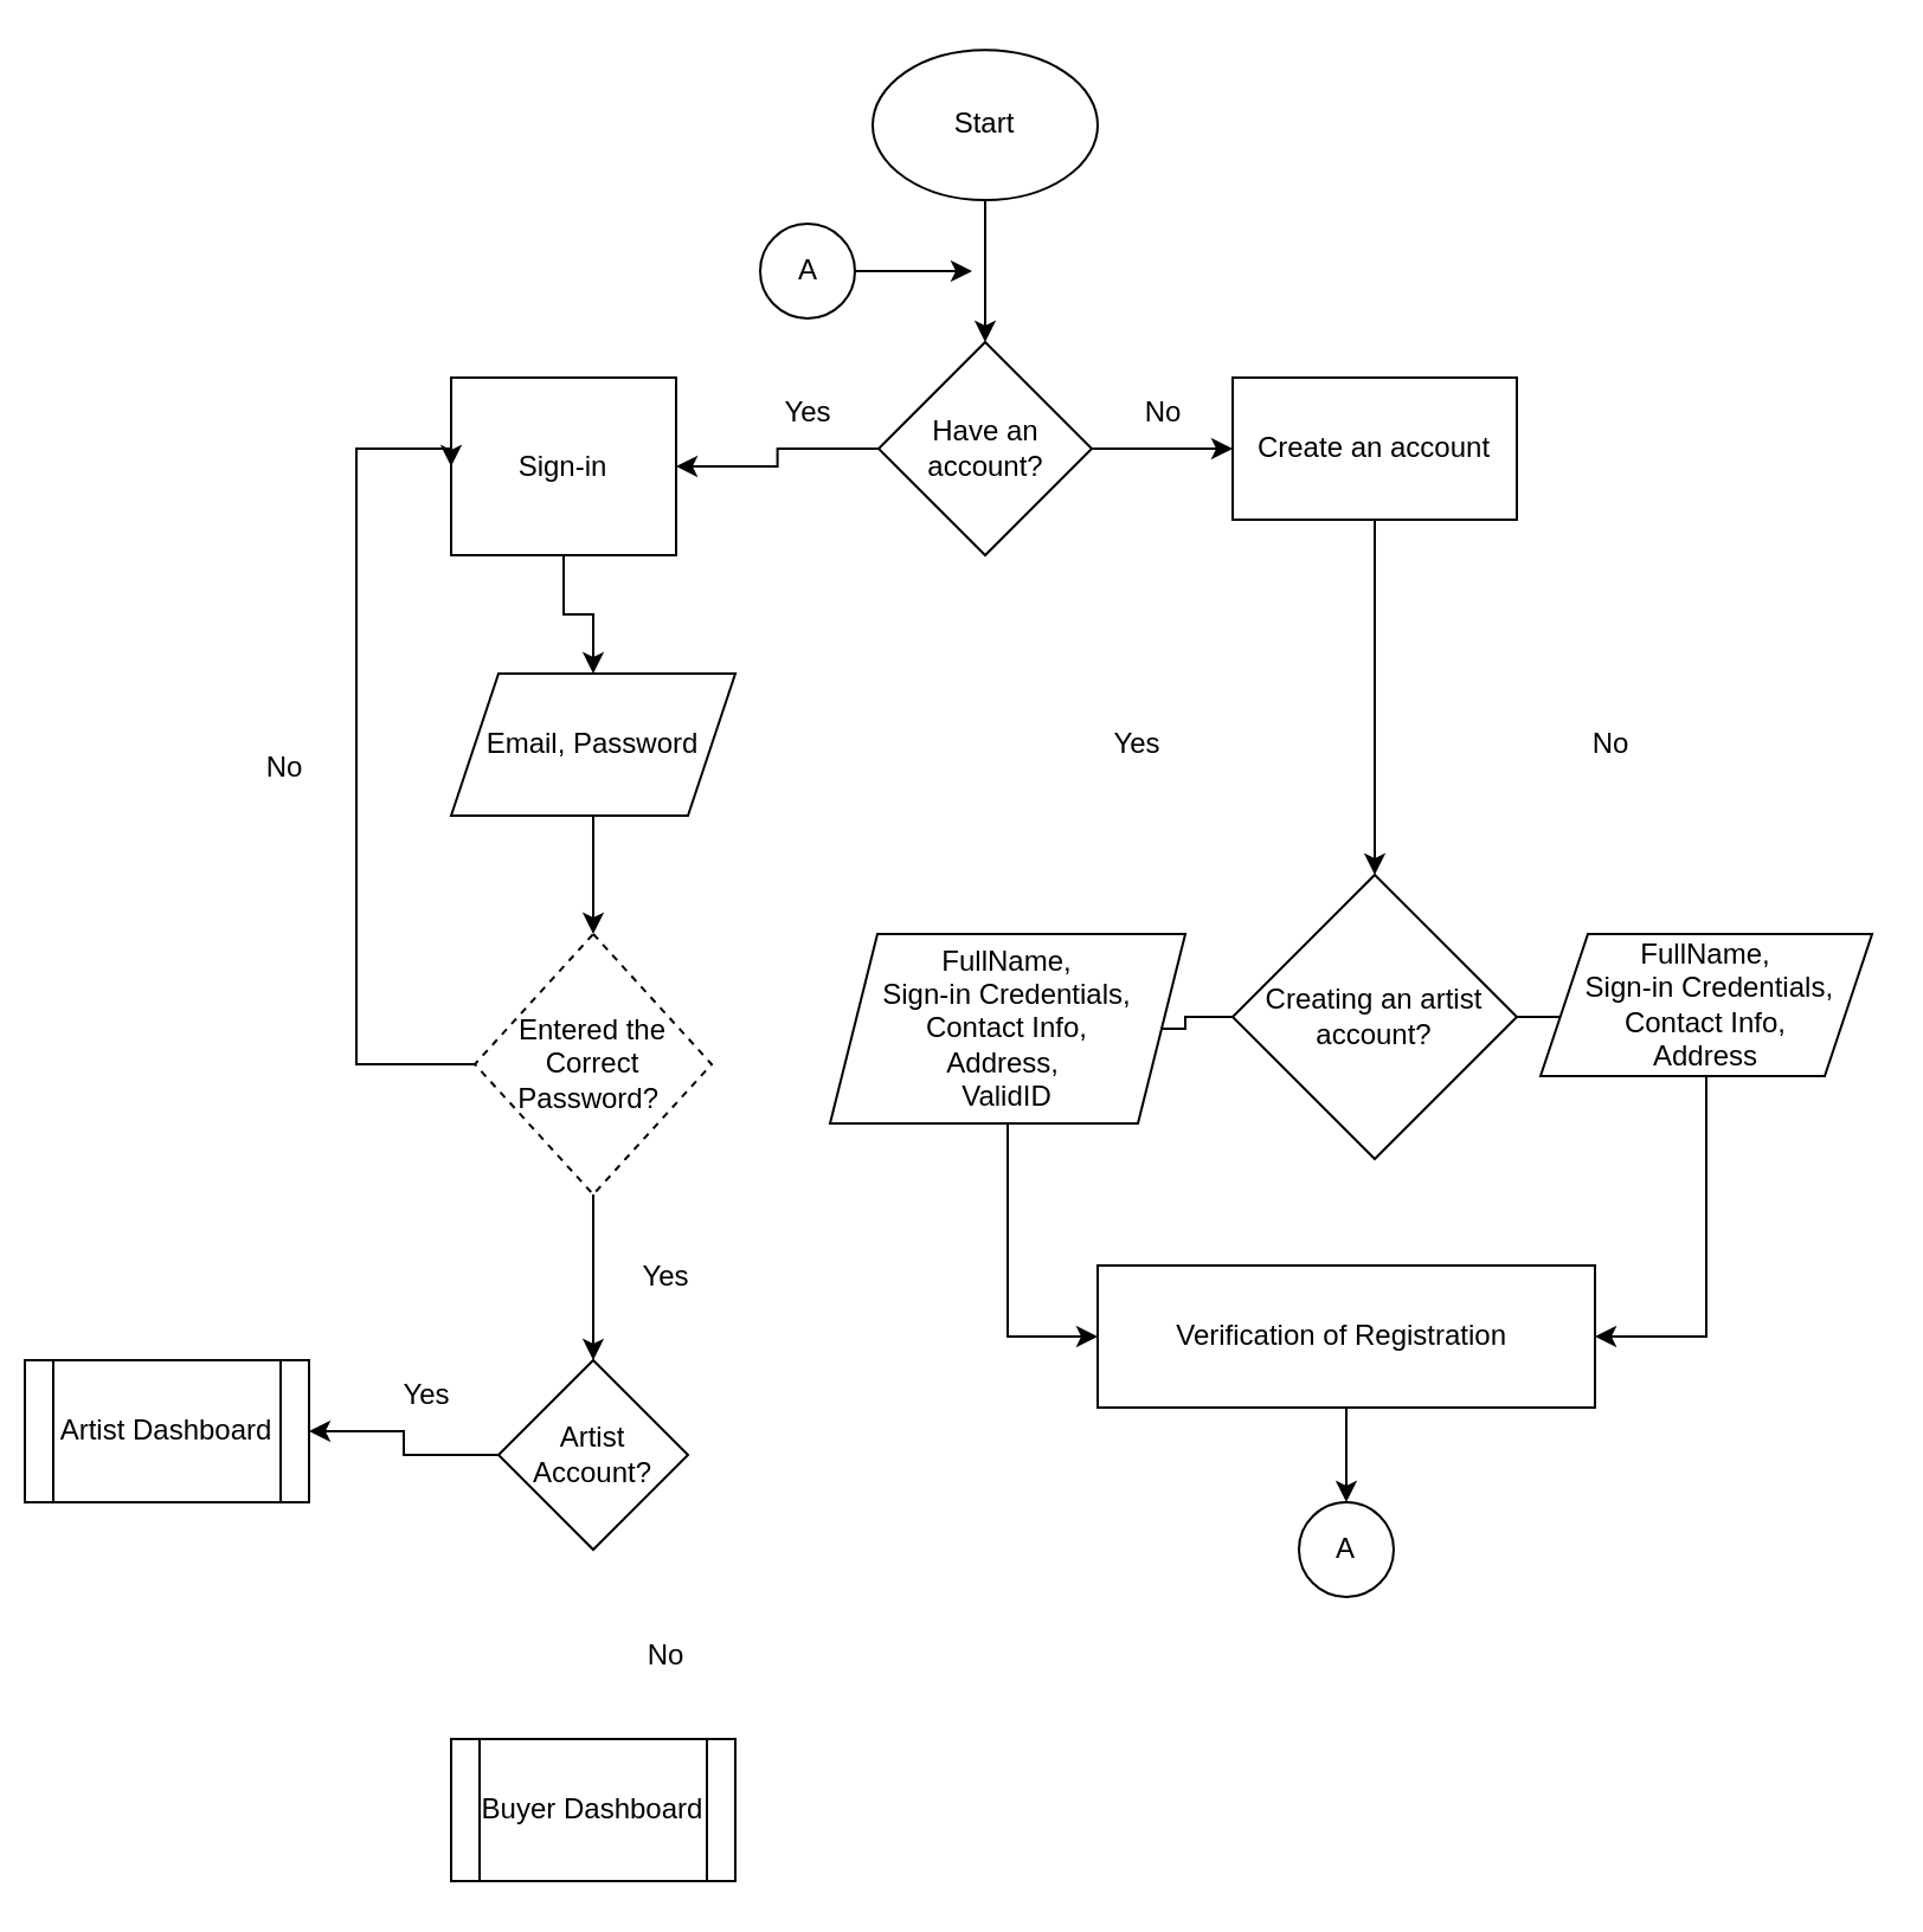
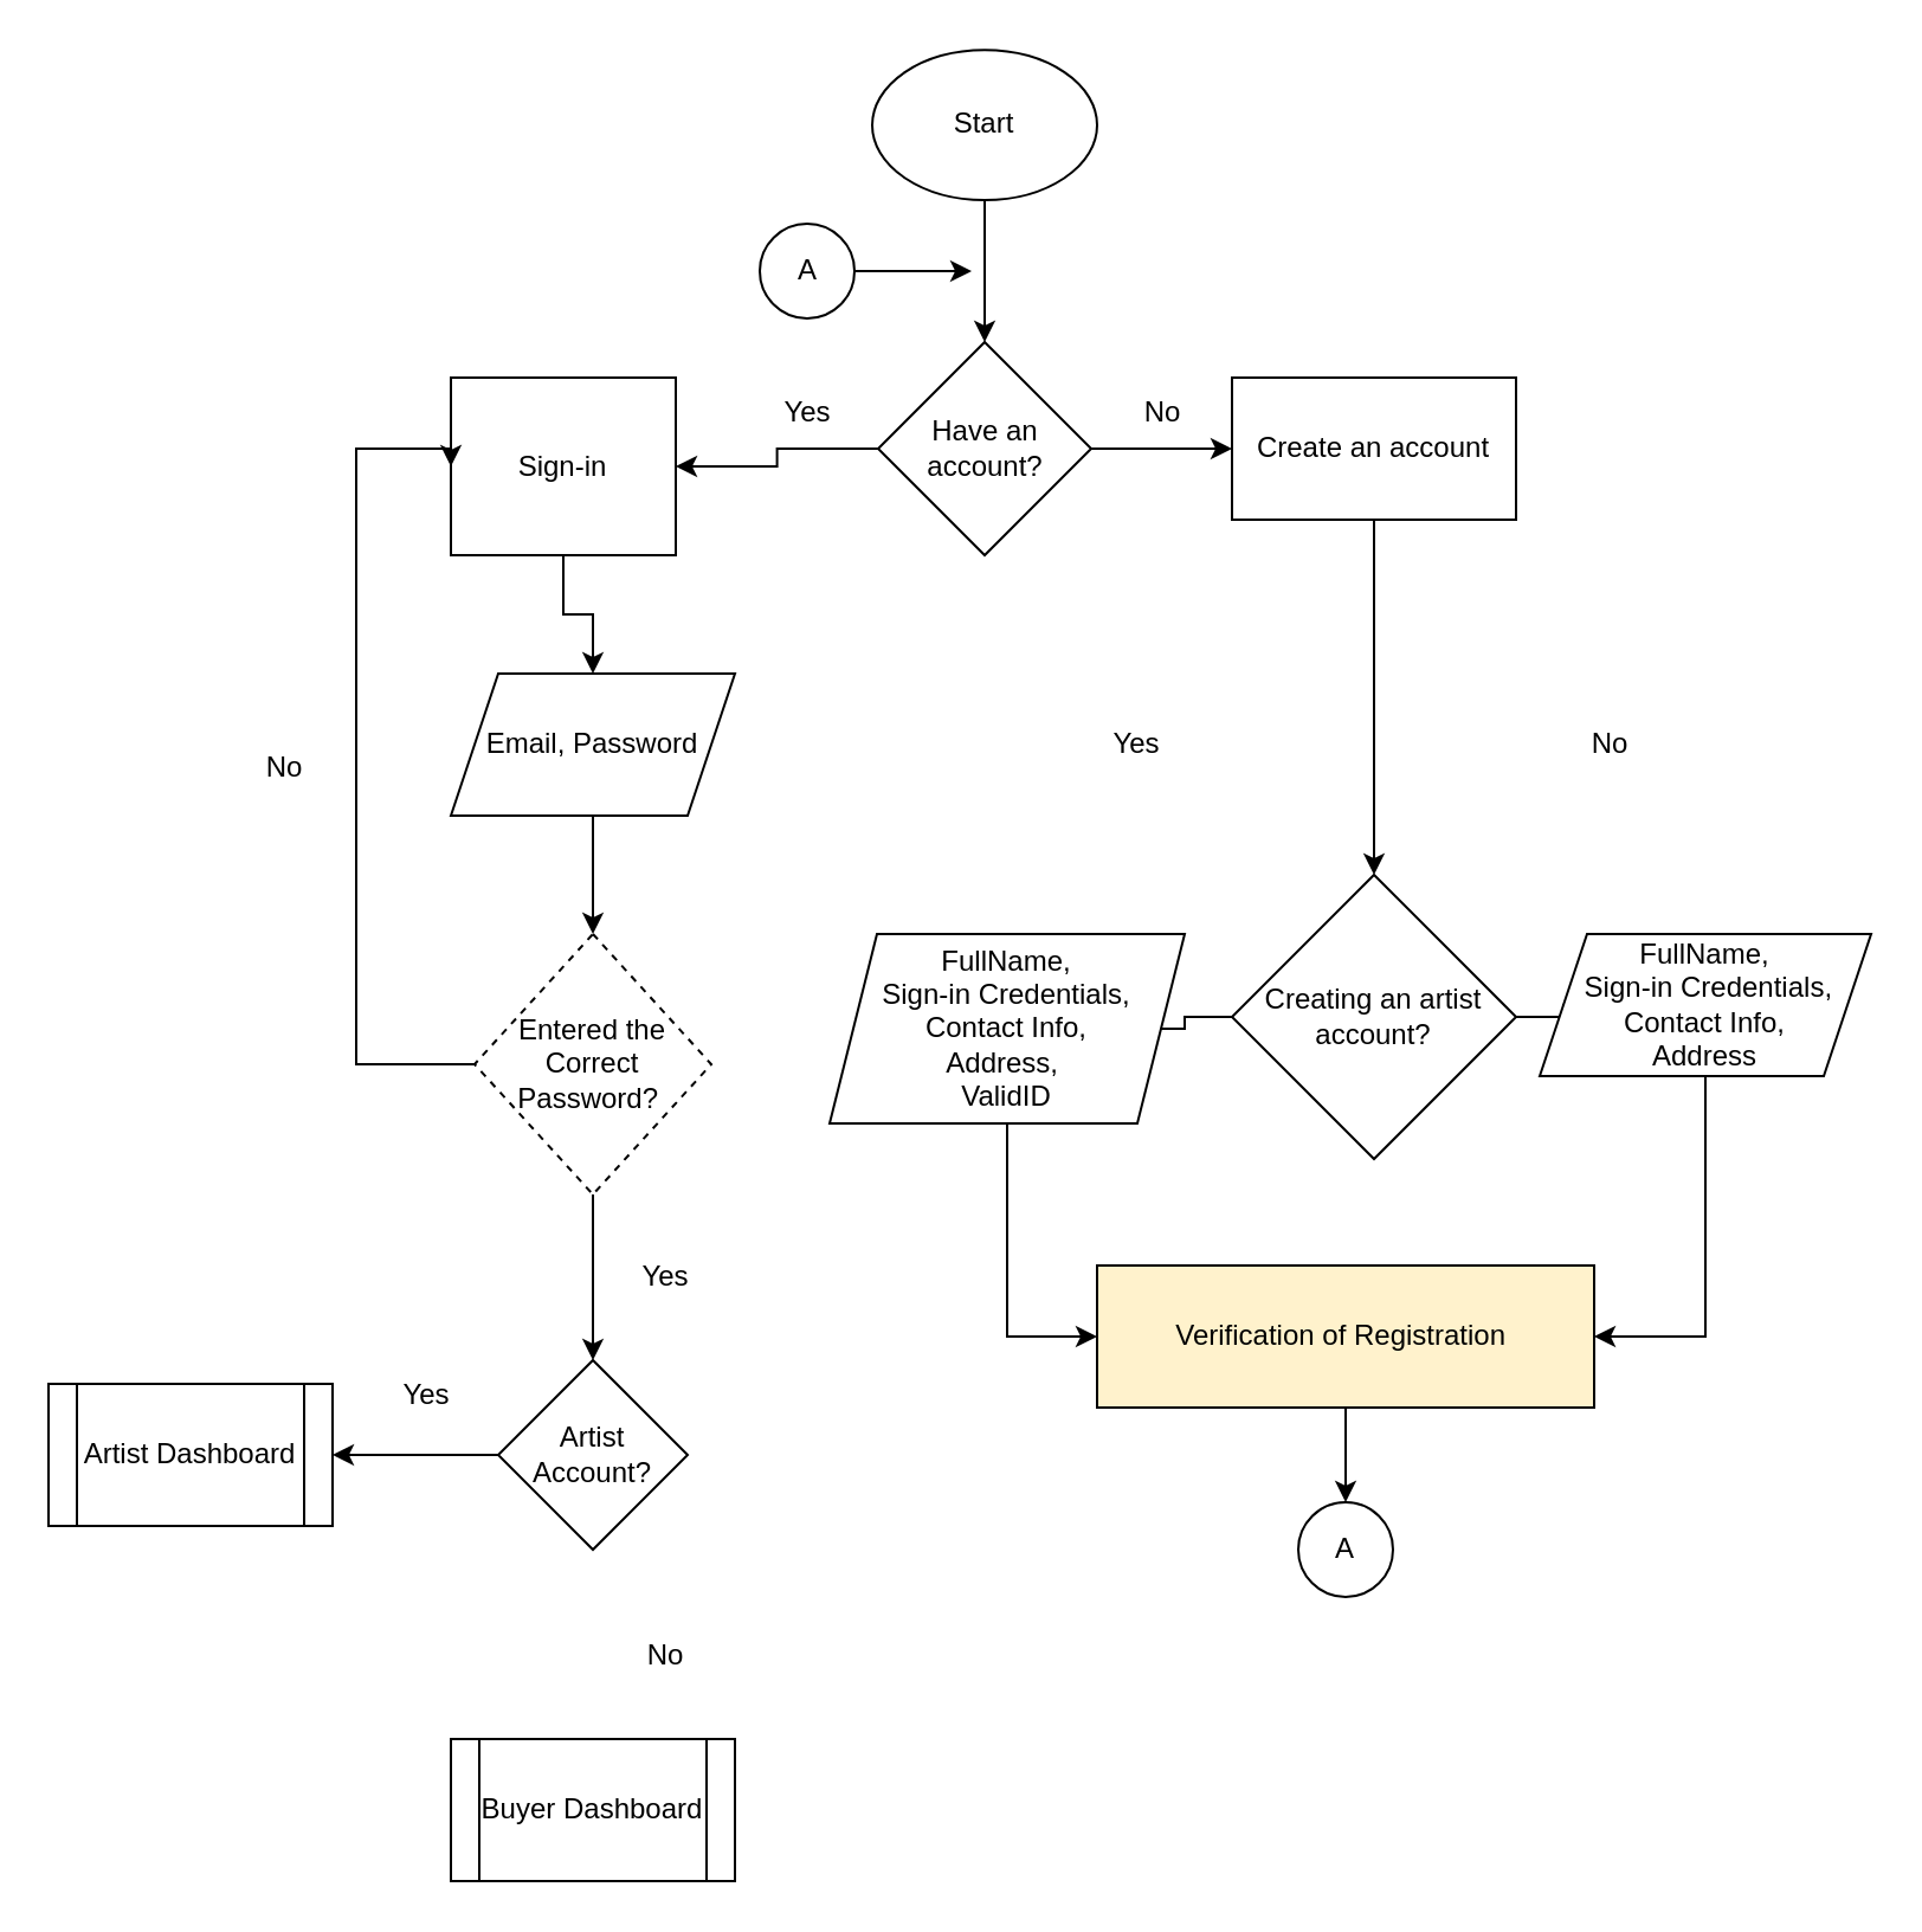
  <mxCell id="0" />
  <mxCell id="1" parent="0" />
  <mxCell id="2" style="edgeStyle=orthogonalEdgeStyle;rounded=0;orthogonalLoop=1;jettySize=auto;html=1;" edge="1" parent="1" source="3" target="6"><mxGeometry relative="1" as="geometry" /></mxCell>
  <mxCell id="3" value="Start" style="ellipse;whiteSpace=wrap;html=1;" vertex="1" parent="1"><mxGeometry x="368" y="20.67" width="95" height="63.33" as="geometry" /></mxCell>
  <mxCell id="4" style="edgeStyle=orthogonalEdgeStyle;rounded=0;orthogonalLoop=1;jettySize=auto;html=1;entryX=0;entryY=0.5;entryDx=0;entryDy=0;" edge="1" parent="1" source="6" target="10"><mxGeometry relative="1" as="geometry" /></mxCell>
  <mxCell id="5" style="edgeStyle=orthogonalEdgeStyle;rounded=0;orthogonalLoop=1;jettySize=auto;html=1;entryX=1;entryY=0.5;entryDx=0;entryDy=0;" edge="1" parent="1" source="6" target="8"><mxGeometry relative="1" as="geometry" /></mxCell>
  <mxCell id="6" value="Have an account?" style="rhombus;whiteSpace=wrap;html=1;" vertex="1" parent="1"><mxGeometry x="370.5" y="144" width="90" height="90" as="geometry" /></mxCell>
  <mxCell id="7" style="edgeStyle=orthogonalEdgeStyle;rounded=0;orthogonalLoop=1;jettySize=auto;html=1;" edge="1" parent="1" source="8" target="14"><mxGeometry relative="1" as="geometry"><mxPoint x="250" y="294" as="targetPoint" /></mxGeometry></mxCell>
  <mxCell id="8" value="Sign-in" style="rounded=0;whiteSpace=wrap;html=1;" vertex="1" parent="1"><mxGeometry x="190" y="159" width="95" height="75" as="geometry" /></mxCell>
  <mxCell id="9" style="edgeStyle=orthogonalEdgeStyle;rounded=0;orthogonalLoop=1;jettySize=auto;html=1;" edge="1" parent="1" source="10" target="17"><mxGeometry relative="1" as="geometry" /></mxCell>
  <mxCell id="10" value="Create an account" style="rounded=0;whiteSpace=wrap;html=1;" vertex="1" parent="1"><mxGeometry x="520" y="159" width="120" height="60" as="geometry" /></mxCell>
  <mxCell id="11" value="Yes" style="text;html=1;strokeColor=none;fillColor=none;align=center;verticalAlign=middle;whiteSpace=wrap;rounded=0;" vertex="1" parent="1"><mxGeometry x="310.5" y="159" width="60" height="30" as="geometry" /></mxCell>
  <mxCell id="12" value="No" style="text;html=1;strokeColor=none;fillColor=none;align=center;verticalAlign=middle;whiteSpace=wrap;rounded=0;" vertex="1" parent="1"><mxGeometry x="460.5" y="159" width="60" height="30" as="geometry" /></mxCell>
  <mxCell id="13" style="edgeStyle=orthogonalEdgeStyle;rounded=0;orthogonalLoop=1;jettySize=auto;html=1;" edge="1" parent="1" source="14" target="31"><mxGeometry relative="1" as="geometry" /></mxCell>
  <mxCell id="14" value="Email, Password" style="shape=parallelogram;perimeter=parallelogramPerimeter;whiteSpace=wrap;html=1;fixedSize=1;" vertex="1" parent="1"><mxGeometry x="190" y="284" width="120" height="60" as="geometry" /></mxCell>
  <mxCell id="15" style="edgeStyle=orthogonalEdgeStyle;rounded=0;orthogonalLoop=1;jettySize=auto;html=1;" edge="1" parent="1" source="17" target="19"><mxGeometry relative="1" as="geometry" /></mxCell>
  <mxCell id="16" style="edgeStyle=orthogonalEdgeStyle;rounded=0;orthogonalLoop=1;jettySize=auto;html=1;" edge="1" parent="1" source="17" target="21"><mxGeometry relative="1" as="geometry" /></mxCell>
  <mxCell id="17" value="Creating an artist account?" style="rhombus;whiteSpace=wrap;html=1;" vertex="1" parent="1"><mxGeometry x="520" y="369" width="120" height="120" as="geometry" /></mxCell>
  <mxCell id="18" style="edgeStyle=orthogonalEdgeStyle;rounded=0;orthogonalLoop=1;jettySize=auto;html=1;entryX=0;entryY=0.5;entryDx=0;entryDy=0;" edge="1" parent="1" source="19" target="25"><mxGeometry relative="1" as="geometry" /></mxCell>
  <mxCell id="19" value="FullName, &lt;br&gt;Sign-in Credentials, Contact Info, &lt;br&gt;Address,&amp;nbsp;&lt;br&gt;ValidID" style="shape=parallelogram;perimeter=parallelogramPerimeter;whiteSpace=wrap;html=1;fixedSize=1;" vertex="1" parent="1"><mxGeometry x="350" y="394" width="150" height="80" as="geometry" /></mxCell>
  <mxCell id="20" style="edgeStyle=orthogonalEdgeStyle;rounded=0;orthogonalLoop=1;jettySize=auto;html=1;entryX=1;entryY=0.5;entryDx=0;entryDy=0;" edge="1" parent="1" source="21" target="25"><mxGeometry relative="1" as="geometry" /></mxCell>
  <mxCell id="21" value="FullName,&lt;br&gt;&amp;nbsp;Sign-in Credentials, Contact Info, &lt;br&gt;Address" style="shape=parallelogram;perimeter=parallelogramPerimeter;whiteSpace=wrap;html=1;fixedSize=1;" vertex="1" parent="1"><mxGeometry x="650" y="394" width="140" height="60" as="geometry" /></mxCell>
  <mxCell id="22" value="Yes" style="text;html=1;strokeColor=none;fillColor=none;align=center;verticalAlign=middle;whiteSpace=wrap;rounded=0;" vertex="1" parent="1"><mxGeometry x="450" y="299" width="60" height="30" as="geometry" /></mxCell>
  <mxCell id="23" value="No" style="text;html=1;strokeColor=none;fillColor=none;align=center;verticalAlign=middle;whiteSpace=wrap;rounded=0;" vertex="1" parent="1"><mxGeometry x="650" y="299" width="60" height="30" as="geometry" /></mxCell>
  <mxCell id="24" style="edgeStyle=orthogonalEdgeStyle;rounded=0;orthogonalLoop=1;jettySize=auto;html=1;" edge="1" parent="1" source="25" target="26"><mxGeometry relative="1" as="geometry" /></mxCell>
- <mxCell id="25" value="Verification of Registration&amp;nbsp;" style="rounded=0;whiteSpace=wrap;html=1;" vertex="1" parent="1"><mxGeometry x="463" y="534" width="210" height="60" as="geometry" /></mxCell>
+ <mxCell id="25" value="Verification of Registration&amp;nbsp;" style="rounded=0;whiteSpace=wrap;html=1;fillColor=#fff2cc;" vertex="1" parent="1"><mxGeometry x="463" y="534" width="210" height="60" as="geometry" /></mxCell>
  <mxCell id="26" value="A" style="ellipse;whiteSpace=wrap;html=1;aspect=fixed;" vertex="1" parent="1"><mxGeometry x="548" y="634" width="40" height="40" as="geometry" /></mxCell>
  <mxCell id="27" style="edgeStyle=orthogonalEdgeStyle;rounded=0;orthogonalLoop=1;jettySize=auto;html=1;" edge="1" parent="1" source="28"><mxGeometry relative="1" as="geometry"><mxPoint x="410" y="114" as="targetPoint" /></mxGeometry></mxCell>
  <mxCell id="28" value="A" style="ellipse;whiteSpace=wrap;html=1;aspect=fixed;" vertex="1" parent="1"><mxGeometry x="320.5" y="94" width="40" height="40" as="geometry" /></mxCell>
  <mxCell id="29" style="edgeStyle=orthogonalEdgeStyle;rounded=0;orthogonalLoop=1;jettySize=auto;html=1;" edge="1" parent="1" source="31" target="33"><mxGeometry relative="1" as="geometry" /></mxCell>
  <mxCell id="30" style="edgeStyle=orthogonalEdgeStyle;rounded=0;orthogonalLoop=1;jettySize=auto;html=1;entryX=0;entryY=0.5;entryDx=0;entryDy=0;" edge="1" parent="1" source="31" target="8"><mxGeometry relative="1" as="geometry"><mxPoint x="90" y="204" as="targetPoint" /><Array as="points"><mxPoint x="150" y="449" /><mxPoint x="150" y="189" /></Array></mxGeometry></mxCell>
  <mxCell id="31" value="Entered the Correct Password?&amp;nbsp;" style="rhombus;whiteSpace=wrap;html=1;dashed=1;" vertex="1" parent="1"><mxGeometry x="200" y="394" width="100" height="110" as="geometry" /></mxCell>
  <mxCell id="32" style="edgeStyle=orthogonalEdgeStyle;rounded=0;orthogonalLoop=1;jettySize=auto;html=1;entryX=1;entryY=0.5;entryDx=0;entryDy=0;" edge="1" parent="1" source="33" target="36"><mxGeometry relative="1" as="geometry" /></mxCell>
  <mxCell id="33" value="Artist Account?" style="rhombus;whiteSpace=wrap;html=1;" vertex="1" parent="1"><mxGeometry x="210" y="574" width="80" height="80" as="geometry" /></mxCell>
  <mxCell id="34" value="No" style="text;html=1;strokeColor=none;fillColor=none;align=center;verticalAlign=middle;whiteSpace=wrap;rounded=0;" vertex="1" parent="1"><mxGeometry x="90" y="309" width="60" height="30" as="geometry" /></mxCell>
  <mxCell id="35" value="Yes" style="text;html=1;strokeColor=none;fillColor=none;align=center;verticalAlign=middle;whiteSpace=wrap;rounded=0;" vertex="1" parent="1"><mxGeometry x="250.5" y="524" width="60" height="30" as="geometry" /></mxCell>
- <mxCell id="36" value="Artist Dashboard" style="shape=process;whiteSpace=wrap;html=1;backgroundOutline=1;" vertex="1" parent="1"><mxGeometry x="10" y="574" width="120" height="60" as="geometry" /></mxCell>
+ <mxCell id="36" value="Artist Dashboard" style="shape=process;whiteSpace=wrap;html=1;backgroundOutline=1;" vertex="1" parent="1"><mxGeometry x="20" y="584" width="120" height="60" as="geometry" /></mxCell>
  <mxCell id="37" value="Buyer Dashboard" style="shape=process;whiteSpace=wrap;html=1;backgroundOutline=1;" vertex="1" parent="1"><mxGeometry x="190" y="734" width="120" height="60" as="geometry" /></mxCell>
  <mxCell id="38" value="Yes" style="text;html=1;strokeColor=none;fillColor=none;align=center;verticalAlign=middle;whiteSpace=wrap;rounded=0;" vertex="1" parent="1"><mxGeometry x="150" y="574" width="60" height="30" as="geometry" /></mxCell>
  <mxCell id="39" value="No" style="text;html=1;strokeColor=none;fillColor=none;align=center;verticalAlign=middle;whiteSpace=wrap;rounded=0;" vertex="1" parent="1"><mxGeometry x="250.5" y="684" width="60" height="30" as="geometry" /></mxCell>
